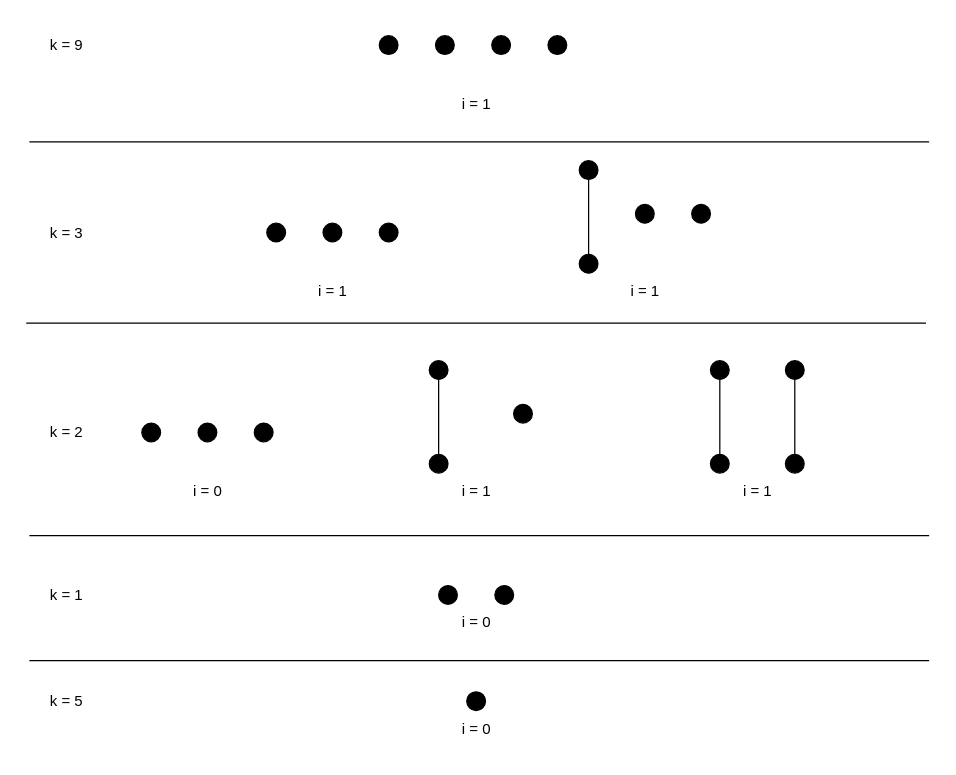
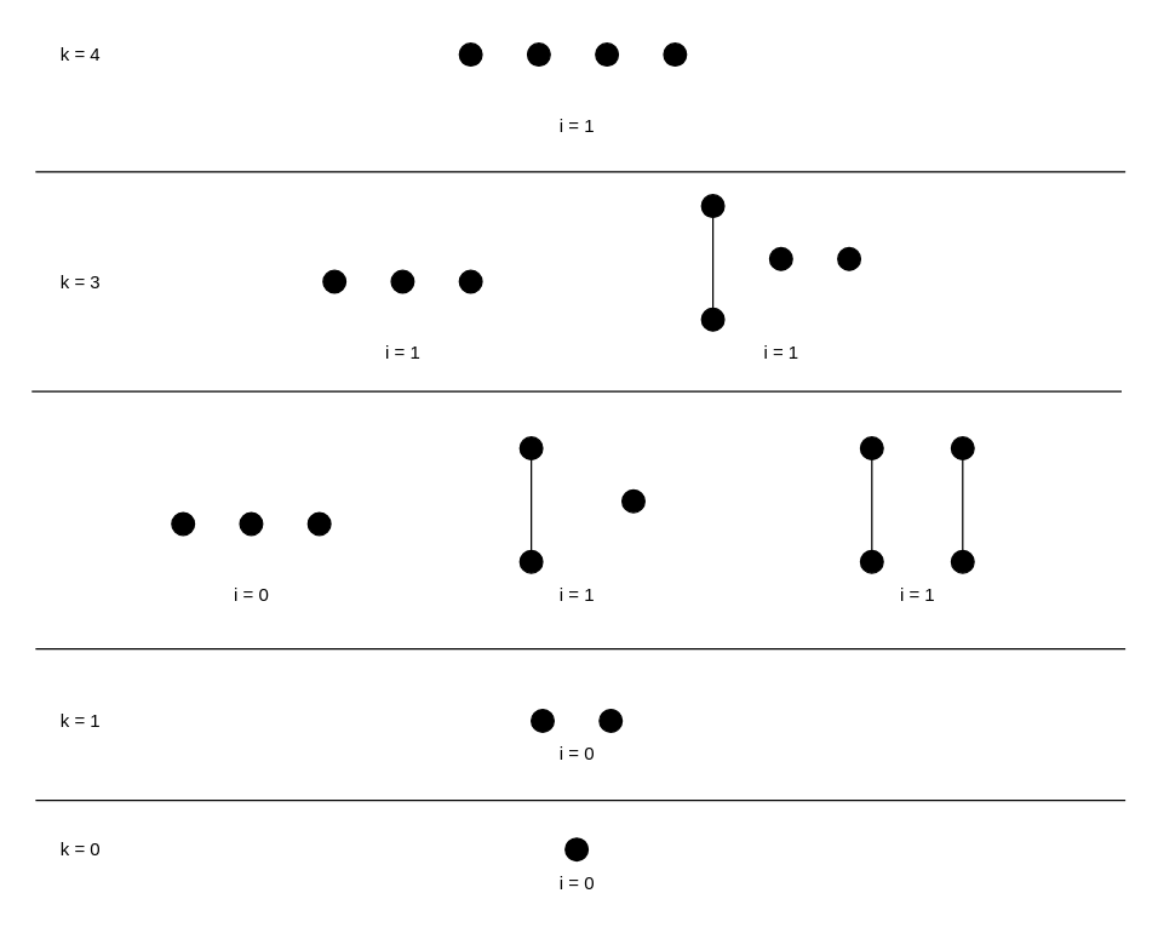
  <mxCell id="0" />
  <mxCell id="1" parent="0" />
  <mxCell id="2" value="" style="ellipse;whiteSpace=wrap;html=1;aspect=fixed;fillStyle=auto;strokeColor=#000000;fillColor=#000000;" parent="1" vertex="1"><mxGeometry x="373" y="553" width="15" height="15" as="geometry" /></mxCell>
  <mxCell id="3" value="i = 0" style="text;html=1;align=center;verticalAlign=middle;whiteSpace=wrap;rounded=0;strokeColor=none;" parent="1" vertex="1"><mxGeometry x="350.5" y="568" width="60" height="30" as="geometry" /></mxCell>
  <mxCell id="4" value="" style="ellipse;whiteSpace=wrap;html=1;aspect=fixed;strokeColor=#000000;fillStyle=auto;fillColor=#000000;" parent="1" vertex="1"><mxGeometry x="350.5" y="468" width="15" height="15" as="geometry" /></mxCell>
  <mxCell id="5" value="i = 0" style="text;html=1;align=center;verticalAlign=middle;whiteSpace=wrap;rounded=0;strokeColor=none;" parent="1" vertex="1"><mxGeometry x="350.5" y="483" width="60" height="30" as="geometry" /></mxCell>
  <mxCell id="6" value="" style="ellipse;whiteSpace=wrap;html=1;aspect=fixed;strokeColor=#000000;fillStyle=auto;fillColor=#000000;" parent="1" vertex="1"><mxGeometry x="395.5" y="468" width="15" height="15" as="geometry" /></mxCell>
  <mxCell id="7" value="" style="endArrow=none;html=1;strokeColor=#000000;" parent="1" edge="1"><mxGeometry width="50" height="50" relative="1" as="geometry"><mxPoint x="23" y="428" as="sourcePoint" /><mxPoint x="743" y="428" as="targetPoint" /></mxGeometry></mxCell>
- <mxCell id="8" value="k = 5" style="text;html=1;align=center;verticalAlign=middle;whiteSpace=wrap;rounded=0;strokeColor=none;" parent="1" vertex="1"><mxGeometry x="23" y="545.5" width="60" height="30" as="geometry" /></mxCell>
+ <mxCell id="8" value="k = 0" style="text;html=1;align=center;verticalAlign=middle;whiteSpace=wrap;rounded=0;strokeColor=none;" parent="1" vertex="1"><mxGeometry x="23" y="545.5" width="60" height="30" as="geometry" /></mxCell>
  <mxCell id="9" value="k = 1" style="text;html=1;align=center;verticalAlign=middle;whiteSpace=wrap;rounded=0;strokeColor=none;" parent="1" vertex="1"><mxGeometry x="23" y="460.5" width="60" height="30" as="geometry" /></mxCell>
  <mxCell id="10" value="" style="endArrow=none;html=1;strokeColor=#000000;" parent="1" edge="1"><mxGeometry width="50" height="50" relative="1" as="geometry"><mxPoint x="23" y="528" as="sourcePoint" /><mxPoint x="743" y="528" as="targetPoint" /></mxGeometry></mxCell>
  <mxCell id="11" value="" style="ellipse;whiteSpace=wrap;html=1;aspect=fixed;strokeColor=#000000;fillStyle=auto;fillColor=#000000;" parent="1" vertex="1"><mxGeometry x="113" y="338" width="15" height="15" as="geometry" /></mxCell>
  <mxCell id="12" value="i = 0" style="text;html=1;align=center;verticalAlign=middle;whiteSpace=wrap;rounded=0;strokeColor=none;" parent="1" vertex="1"><mxGeometry x="135.5" y="378" width="60" height="30" as="geometry" /></mxCell>
  <mxCell id="13" value="" style="ellipse;whiteSpace=wrap;html=1;aspect=fixed;strokeColor=#000000;fillStyle=auto;fillColor=#000000;" parent="1" vertex="1"><mxGeometry x="203" y="338" width="15" height="15" as="geometry" /></mxCell>
  <mxCell id="14" value="" style="ellipse;whiteSpace=wrap;html=1;aspect=fixed;strokeColor=#000000;fillStyle=auto;fillColor=#000000;" parent="1" vertex="1"><mxGeometry x="343" y="363" width="15" height="15" as="geometry" /></mxCell>
  <mxCell id="15" value="i = 1" style="text;html=1;align=center;verticalAlign=middle;whiteSpace=wrap;rounded=0;strokeColor=none;" parent="1" vertex="1"><mxGeometry x="350.5" y="378" width="60" height="30" as="geometry" /></mxCell>
  <mxCell id="16" value="" style="ellipse;whiteSpace=wrap;html=1;aspect=fixed;strokeColor=#000000;fillStyle=auto;fillColor=#000000;" parent="1" vertex="1"><mxGeometry x="410.5" y="323" width="15" height="15" as="geometry" /></mxCell>
  <mxCell id="17" value="" style="ellipse;whiteSpace=wrap;html=1;aspect=fixed;strokeColor=#000000;fillStyle=auto;fillColor=#000000;" parent="1" vertex="1"><mxGeometry x="568" y="363" width="15" height="15" as="geometry" /></mxCell>
  <mxCell id="18" value="i = 1" style="text;html=1;align=center;verticalAlign=middle;whiteSpace=wrap;rounded=0;strokeColor=none;" parent="1" vertex="1"><mxGeometry x="575.5" y="378" width="60" height="30" as="geometry" /></mxCell>
  <mxCell id="19" value="" style="ellipse;whiteSpace=wrap;html=1;aspect=fixed;strokeColor=#000000;fillStyle=auto;fillColor=#000000;" parent="1" vertex="1"><mxGeometry x="628" y="363" width="15" height="15" as="geometry" /></mxCell>
  <mxCell id="20" value="" style="ellipse;whiteSpace=wrap;html=1;aspect=fixed;strokeColor=#000000;fillStyle=auto;fillColor=#000000;" parent="1" vertex="1"><mxGeometry x="158" y="338" width="15" height="15" as="geometry" /></mxCell>
  <mxCell id="21" value="" style="ellipse;whiteSpace=wrap;html=1;aspect=fixed;strokeColor=#000000;fillStyle=auto;fillColor=#000000;" parent="1" vertex="1"><mxGeometry x="343" y="288" width="15" height="15" as="geometry" /></mxCell>
  <mxCell id="22" value="" style="endArrow=none;html=1;entryX=0.5;entryY=1;entryDx=0;entryDy=0;exitX=0.5;exitY=0;exitDx=0;exitDy=0;strokeColor=#000000;" parent="1" source="14" target="21" edge="1"><mxGeometry width="50" height="50" relative="1" as="geometry"><mxPoint x="345.5" y="448" as="sourcePoint" /><mxPoint x="395.5" y="398" as="targetPoint" /></mxGeometry></mxCell>
  <mxCell id="23" value="" style="ellipse;whiteSpace=wrap;html=1;aspect=fixed;strokeColor=#000000;fillStyle=auto;fillColor=#000000;" parent="1" vertex="1"><mxGeometry x="568" y="288" width="15" height="15" as="geometry" /></mxCell>
  <mxCell id="24" value="" style="ellipse;whiteSpace=wrap;html=1;aspect=fixed;strokeColor=#000000;fillStyle=auto;fillColor=#000000;" parent="1" vertex="1"><mxGeometry x="628" y="288" width="15" height="15" as="geometry" /></mxCell>
  <mxCell id="25" value="" style="endArrow=none;html=1;entryX=0.5;entryY=1;entryDx=0;entryDy=0;exitX=0.5;exitY=0;exitDx=0;exitDy=0;strokeColor=#000000;" parent="1" source="17" target="23" edge="1"><mxGeometry width="50" height="50" relative="1" as="geometry"><mxPoint x="533" y="368" as="sourcePoint" /><mxPoint x="583" y="318" as="targetPoint" /></mxGeometry></mxCell>
  <mxCell id="26" value="" style="endArrow=none;html=1;exitX=0.5;exitY=1;exitDx=0;exitDy=0;entryX=0.5;entryY=0;entryDx=0;entryDy=0;strokeColor=#000000;" parent="1" source="24" target="19" edge="1"><mxGeometry width="50" height="50" relative="1" as="geometry"><mxPoint x="533" y="368" as="sourcePoint" /><mxPoint x="583" y="318" as="targetPoint" /></mxGeometry></mxCell>
  <mxCell id="27" value="" style="endArrow=none;html=1;strokeColor=#000000;" parent="1" edge="1"><mxGeometry width="50" height="50" relative="1" as="geometry"><mxPoint x="20.5" y="258" as="sourcePoint" /><mxPoint x="740.5" y="258" as="targetPoint" /></mxGeometry></mxCell>
- <mxCell id="28" value="k = 2" style="text;html=1;align=center;verticalAlign=middle;whiteSpace=wrap;rounded=0;strokeColor=none;" parent="1" vertex="1"><mxGeometry x="23" y="330.5" width="60" height="30" as="geometry" /></mxCell>
  <mxCell id="29" value="" style="ellipse;whiteSpace=wrap;html=1;aspect=fixed;strokeColor=#000000;fillColor=#000000;" parent="1" vertex="1"><mxGeometry x="213" y="178" width="15" height="15" as="geometry" /></mxCell>
  <mxCell id="30" value="i = 1" style="text;html=1;align=center;verticalAlign=middle;whiteSpace=wrap;rounded=0;strokeColor=none;" parent="1" vertex="1"><mxGeometry x="235.5" y="218" width="60" height="30" as="geometry" /></mxCell>
  <mxCell id="31" value="" style="ellipse;whiteSpace=wrap;html=1;aspect=fixed;strokeColor=#000000;fillColor=#000000;" parent="1" vertex="1"><mxGeometry x="303" y="178" width="15" height="15" as="geometry" /></mxCell>
  <mxCell id="32" value="" style="ellipse;whiteSpace=wrap;html=1;aspect=fixed;strokeColor=#000000;fillColor=#000000;" parent="1" vertex="1"><mxGeometry x="258" y="178" width="15" height="15" as="geometry" /></mxCell>
  <mxCell id="33" value="" style="ellipse;whiteSpace=wrap;html=1;aspect=fixed;strokeColor=#000000;fillColor=#000000;" parent="1" vertex="1"><mxGeometry x="463" y="203" width="15" height="15" as="geometry" /></mxCell>
  <mxCell id="34" value="i = 1" style="text;html=1;align=center;verticalAlign=middle;whiteSpace=wrap;rounded=0;strokeColor=none;" parent="1" vertex="1"><mxGeometry x="485.5" y="218" width="60" height="30" as="geometry" /></mxCell>
  <mxCell id="35" value="" style="ellipse;whiteSpace=wrap;html=1;aspect=fixed;strokeColor=#000000;fillColor=#000000;" parent="1" vertex="1"><mxGeometry x="553" y="163" width="15" height="15" as="geometry" /></mxCell>
  <mxCell id="36" value="" style="ellipse;whiteSpace=wrap;html=1;aspect=fixed;strokeColor=#000000;fillColor=#000000;" parent="1" vertex="1"><mxGeometry x="508" y="163" width="15" height="15" as="geometry" /></mxCell>
  <mxCell id="37" value="" style="ellipse;whiteSpace=wrap;html=1;aspect=fixed;strokeColor=#000000;fillColor=#000000;" parent="1" vertex="1"><mxGeometry x="463" y="128" width="15" height="15" as="geometry" /></mxCell>
  <mxCell id="38" value="" style="endArrow=none;html=1;entryX=0.5;entryY=1;entryDx=0;entryDy=0;exitX=0.5;exitY=0;exitDx=0;exitDy=0;strokeColor=#000000;" parent="1" source="33" target="37" edge="1"><mxGeometry width="50" height="50" relative="1" as="geometry"><mxPoint x="413" y="248" as="sourcePoint" /><mxPoint x="463" y="198" as="targetPoint" /></mxGeometry></mxCell>
  <mxCell id="39" value="" style="ellipse;whiteSpace=wrap;html=1;aspect=fixed;strokeColor=#000000;fillColor=#000000;" parent="1" vertex="1"><mxGeometry x="303" y="28" width="15" height="15" as="geometry" /></mxCell>
  <mxCell id="40" value="i = 1" style="text;html=1;align=center;verticalAlign=middle;whiteSpace=wrap;rounded=0;strokeColor=none;" parent="1" vertex="1"><mxGeometry x="350.5" y="68" width="60" height="30" as="geometry" /></mxCell>
  <mxCell id="41" value="" style="ellipse;whiteSpace=wrap;html=1;aspect=fixed;strokeColor=#000000;fillColor=#000000;" parent="1" vertex="1"><mxGeometry x="393" y="28" width="15" height="15" as="geometry" /></mxCell>
  <mxCell id="42" value="" style="ellipse;whiteSpace=wrap;html=1;aspect=fixed;strokeColor=#000000;fillColor=#000000;" parent="1" vertex="1"><mxGeometry x="348" y="28" width="15" height="15" as="geometry" /></mxCell>
  <mxCell id="43" value="" style="endArrow=none;html=1;strokeColor=#000000;" parent="1" edge="1"><mxGeometry width="50" height="50" relative="1" as="geometry"><mxPoint x="23" y="113" as="sourcePoint" /><mxPoint x="743" y="113" as="targetPoint" /></mxGeometry></mxCell>
  <mxCell id="44" value="k = 3" style="text;html=1;align=center;verticalAlign=middle;whiteSpace=wrap;rounded=0;strokeColor=none;" parent="1" vertex="1"><mxGeometry x="23" y="170.5" width="60" height="30" as="geometry" /></mxCell>
- <mxCell id="45" value="k = 9" style="text;html=1;align=center;verticalAlign=middle;whiteSpace=wrap;rounded=0;strokeColor=none;" parent="1" vertex="1"><mxGeometry x="23" y="20.5" width="60" height="30" as="geometry" /></mxCell>
+ <mxCell id="45" value="k = 4" style="text;html=1;align=center;verticalAlign=middle;whiteSpace=wrap;rounded=0;strokeColor=none;" parent="1" vertex="1"><mxGeometry x="23" y="20.5" width="60" height="30" as="geometry" /></mxCell>
  <mxCell id="46" value="" style="ellipse;whiteSpace=wrap;html=1;aspect=fixed;strokeColor=#000000;fillColor=#000000;" parent="1" vertex="1"><mxGeometry x="438" y="28" width="15" height="15" as="geometry" /></mxCell>
